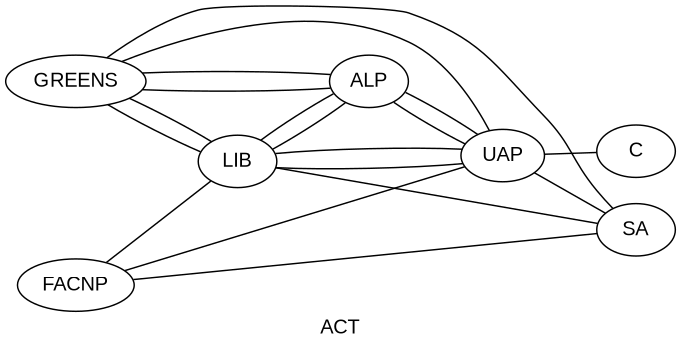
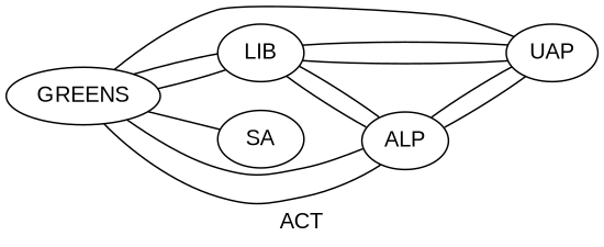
  graph {
    fontname="Liberation Sans"
    label=ACT
    rankdir=LR
    node [fontname="Liberation Sans"]
    edge [fontname="Liberation Sans"]
    GREENS
    LIB
    UAP
    SA
    ALP
-   C
-   FACNP
    GREENS -- LIB
    GREENS -- UAP
    GREENS -- SA
    GREENS -- ALP
    LIB -- GREENS
    LIB -- UAP
-   LIB -- SA
    LIB -- ALP
    UAP -- LIB
-   UAP -- SA
    UAP -- ALP
-   UAP -- C
    ALP -- GREENS
    ALP -- LIB
    ALP -- UAP
-   FACNP -- LIB
-   FACNP -- UAP
-   FACNP -- SA
  }
